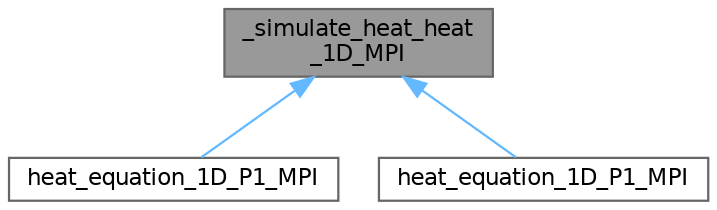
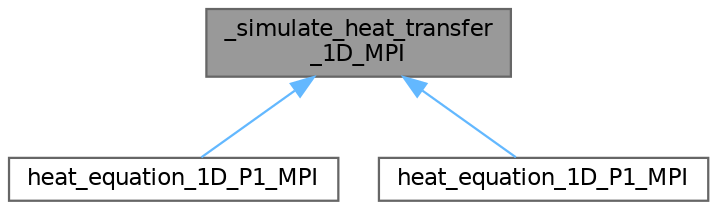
  digraph {
    rankdir=TB
    node [color=grey40 fillcolor=white fontname=Helvetica fontsize=10 shape=box style=filled]
    edge [color=steelblue1 dir=back fontname=Helvetica fontsize=10 labelfontname=Helvetica labelfontsize=10 style=solid]
-   n1 [color=gray40 fillcolor=grey60 fontcolor=black height=0.2 label="_simulate_heat_heat\l_1D_MPI" width=0.4]
+   n1 [color=gray40 fillcolor=grey60 fontcolor=black height=0.2 label="_simulate_heat_transfer\l_1D_MPI" width=0.4]
    n2 [height=0.2 label=heat_equation_1D_P1_MPI width=0.4]
    n3 [height=0.2 label=heat_equation_1D_P1_MPI width=0.4]
    n1 -> n2
    n1 -> n3
  }
